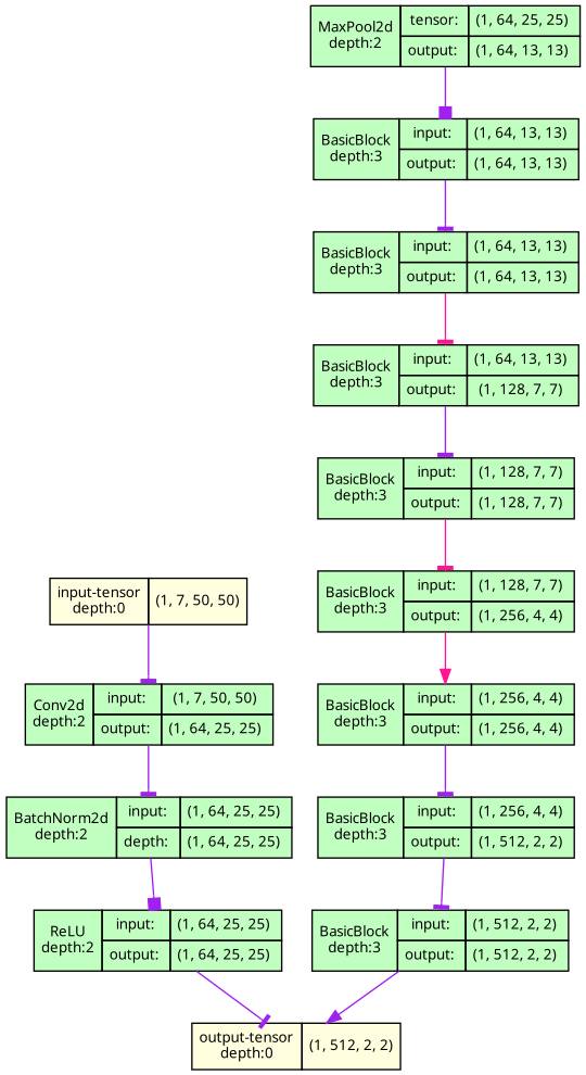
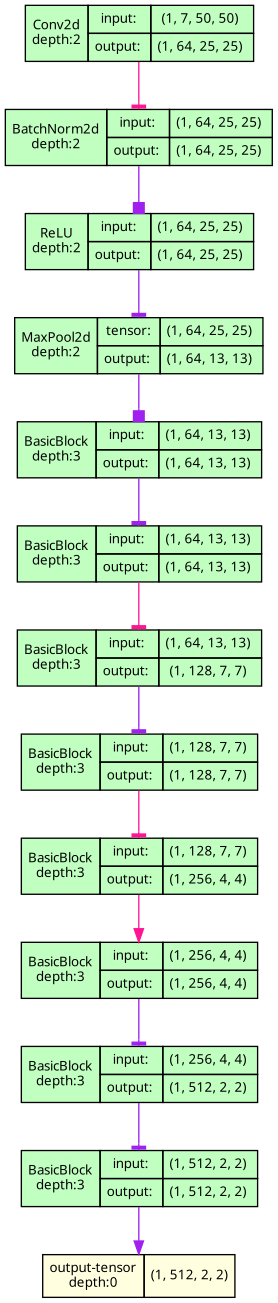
  strict digraph {
    ordering=in
    rankdir=TB
    node [align=left fillcolor=darkseagreen1 fontname="Linux libertine" fontsize=10 margin=0 ranksep=0.1 shape=plaintext style=filled]
    edge [arrowhead=tee color=purple fontsize=10]
-   n1 [fillcolor=lightyellow height=0.2 label=<                     <TABLE BORDER="0" CELLBORDER="1"                     CELLSPACING="0" CELLPADDING="4">                         <TR><TD>input-tensor<BR/>depth:0</TD><TD>(1, 7, 50, 50)</TD></TR>                     </TABLE>>]
    n2 [height=0.2 label=<                     <TABLE BORDER="0" CELLBORDER="1"                     CELLSPACING="0" CELLPADDING="4">                     <TR>                         <TD ROWSPAN="2">Conv2d<BR/>depth:2</TD>                         <TD COLSPAN="2">input:</TD>                         <TD COLSPAN="2">(1, 7, 50, 50) </TD>                     </TR>                     <TR>                         <TD COLSPAN="2">output: </TD>                         <TD COLSPAN="2">(1, 64, 25, 25) </TD>                     </TR>                     </TABLE>>]
-   n3 [height=0.2 label=<                     <TABLE BORDER="0" CELLBORDER="1"                     CELLSPACING="0" CELLPADDING="4">                     <TR>                         <TD ROWSPAN="2">BatchNorm2d<BR/>depth:2</TD>                         <TD COLSPAN="2">input:</TD>                         <TD COLSPAN="2">(1, 64, 25, 25) </TD>                     </TR>                     <TR>                         <TD COLSPAN="2">depth: </TD>                         <TD COLSPAN="2">(1, 64, 25, 25) </TD>                     </TR>                     </TABLE>>]
+   n3 [height=0.2 label=<                     <TABLE BORDER="0" CELLBORDER="1"                     CELLSPACING="0" CELLPADDING="4">                     <TR>                         <TD ROWSPAN="2">BatchNorm2d<BR/>depth:2</TD>                         <TD COLSPAN="2">input:</TD>                         <TD COLSPAN="2">(1, 64, 25, 25) </TD>                     </TR>                     <TR>                         <TD COLSPAN="2">output: </TD>                         <TD COLSPAN="2">(1, 64, 25, 25) </TD>                     </TR>                     </TABLE>>]
    n4 [height=0.2 label=<                     <TABLE BORDER="0" CELLBORDER="1"                     CELLSPACING="0" CELLPADDING="4">                     <TR>                         <TD ROWSPAN="2">ReLU<BR/>depth:2</TD>                         <TD COLSPAN="2">input:</TD>                         <TD COLSPAN="2">(1, 64, 25, 25) </TD>                     </TR>                     <TR>                         <TD COLSPAN="2">output: </TD>                         <TD COLSPAN="2">(1, 64, 25, 25) </TD>                     </TR>                     </TABLE>>]
    n5 [height=0.2 label=<                     <TABLE BORDER="0" CELLBORDER="1"                     CELLSPACING="0" CELLPADDING="4">                     <TR>                         <TD ROWSPAN="2">MaxPool2d<BR/>depth:2</TD>                         <TD COLSPAN="2">tensor:</TD>                         <TD COLSPAN="2">(1, 64, 25, 25) </TD>                     </TR>                     <TR>                         <TD COLSPAN="2">output: </TD>                         <TD COLSPAN="2">(1, 64, 13, 13) </TD>                     </TR>                     </TABLE>>]
    n6 [height=0.2 label=<                     <TABLE BORDER="0" CELLBORDER="1"                     CELLSPACING="0" CELLPADDING="4">                     <TR>                         <TD ROWSPAN="2">BasicBlock<BR/>depth:3</TD>                         <TD COLSPAN="2">input:</TD>                         <TD COLSPAN="2">(1, 64, 13, 13) </TD>                     </TR>                     <TR>                         <TD COLSPAN="2">output: </TD>                         <TD COLSPAN="2">(1, 64, 13, 13) </TD>                     </TR>                     </TABLE>>]
    n7 [height=0.2 label=<                     <TABLE BORDER="0" CELLBORDER="1"                     CELLSPACING="0" CELLPADDING="4">                     <TR>                         <TD ROWSPAN="2">BasicBlock<BR/>depth:3</TD>                         <TD COLSPAN="2">input:</TD>                         <TD COLSPAN="2">(1, 64, 13, 13) </TD>                     </TR>                     <TR>                         <TD COLSPAN="2">output: </TD>                         <TD COLSPAN="2">(1, 64, 13, 13) </TD>                     </TR>                     </TABLE>>]
    n8 [height=0.2 label=<                     <TABLE BORDER="0" CELLBORDER="1"                     CELLSPACING="0" CELLPADDING="4">                     <TR>                         <TD ROWSPAN="2">BasicBlock<BR/>depth:3</TD>                         <TD COLSPAN="2">input:</TD>                         <TD COLSPAN="2">(1, 64, 13, 13) </TD>                     </TR>                     <TR>                         <TD COLSPAN="2">output: </TD>                         <TD COLSPAN="2">(1, 128, 7, 7) </TD>                     </TR>                     </TABLE>>]
    n9 [height=0.2 label=<                     <TABLE BORDER="0" CELLBORDER="1"                     CELLSPACING="0" CELLPADDING="4">                     <TR>                         <TD ROWSPAN="2">BasicBlock<BR/>depth:3</TD>                         <TD COLSPAN="2">input:</TD>                         <TD COLSPAN="2">(1, 128, 7, 7) </TD>                     </TR>                     <TR>                         <TD COLSPAN="2">output: </TD>                         <TD COLSPAN="2">(1, 128, 7, 7) </TD>                     </TR>                     </TABLE>>]
    n10 [height=0.2 label=<                     <TABLE BORDER="0" CELLBORDER="1"                     CELLSPACING="0" CELLPADDING="4">                     <TR>                         <TD ROWSPAN="2">BasicBlock<BR/>depth:3</TD>                         <TD COLSPAN="2">input:</TD>                         <TD COLSPAN="2">(1, 128, 7, 7) </TD>                     </TR>                     <TR>                         <TD COLSPAN="2">output: </TD>                         <TD COLSPAN="2">(1, 256, 4, 4) </TD>                     </TR>                     </TABLE>>]
    n11 [height=0.2 label=<                     <TABLE BORDER="0" CELLBORDER="1"                     CELLSPACING="0" CELLPADDING="4">                     <TR>                         <TD ROWSPAN="2">BasicBlock<BR/>depth:3</TD>                         <TD COLSPAN="2">input:</TD>                         <TD COLSPAN="2">(1, 256, 4, 4) </TD>                     </TR>                     <TR>                         <TD COLSPAN="2">output: </TD>                         <TD COLSPAN="2">(1, 256, 4, 4) </TD>                     </TR>                     </TABLE>>]
    n12 [height=0.2 label=<                     <TABLE BORDER="0" CELLBORDER="1"                     CELLSPACING="0" CELLPADDING="4">                     <TR>                         <TD ROWSPAN="2">BasicBlock<BR/>depth:3</TD>                         <TD COLSPAN="2">input:</TD>                         <TD COLSPAN="2">(1, 256, 4, 4) </TD>                     </TR>                     <TR>                         <TD COLSPAN="2">output: </TD>                         <TD COLSPAN="2">(1, 512, 2, 2) </TD>                     </TR>                     </TABLE>>]
    n13 [height=0.2 label=<                     <TABLE BORDER="0" CELLBORDER="1"                     CELLSPACING="0" CELLPADDING="4">                     <TR>                         <TD ROWSPAN="2">BasicBlock<BR/>depth:3</TD>                         <TD COLSPAN="2">input:</TD>                         <TD COLSPAN="2">(1, 512, 2, 2) </TD>                     </TR>                     <TR>                         <TD COLSPAN="2">output: </TD>                         <TD COLSPAN="2">(1, 512, 2, 2) </TD>                     </TR>                     </TABLE>>]
    n14 [fillcolor=lightyellow height=0.2 label=<                     <TABLE BORDER="0" CELLBORDER="1"                     CELLSPACING="0" CELLPADDING="4">                         <TR><TD>output-tensor<BR/>depth:0</TD><TD>(1, 512, 2, 2)</TD></TR>                     </TABLE>>]
-   n1 -> n2
-   n2 -> n3
+   n2 -> n3 [color=deeppink]
    n3 -> n4 [arrowhead=box]
-   n4 -> n14
+   n4 -> n5
    n5 -> n6 [arrowhead=box]
    n6 -> n7
    n7 -> n8 [color=deeppink]
    n8 -> n9
    n9 -> n10 [color=deeppink]
    n10 -> n11 [arrowhead=normal color=deeppink]
    n11 -> n12
    n12 -> n13
    n13 -> n14 [arrowhead=normal]
  }
